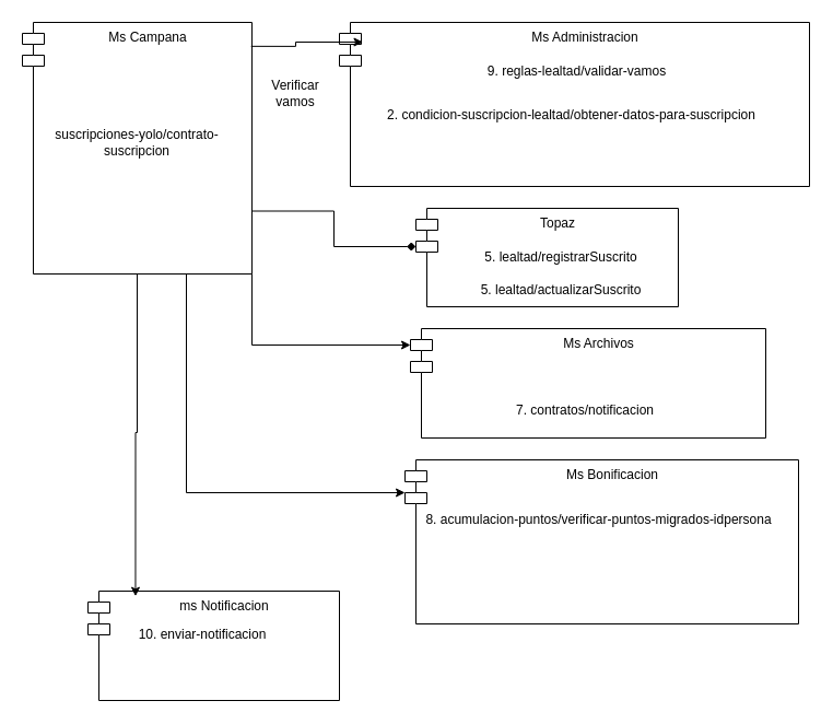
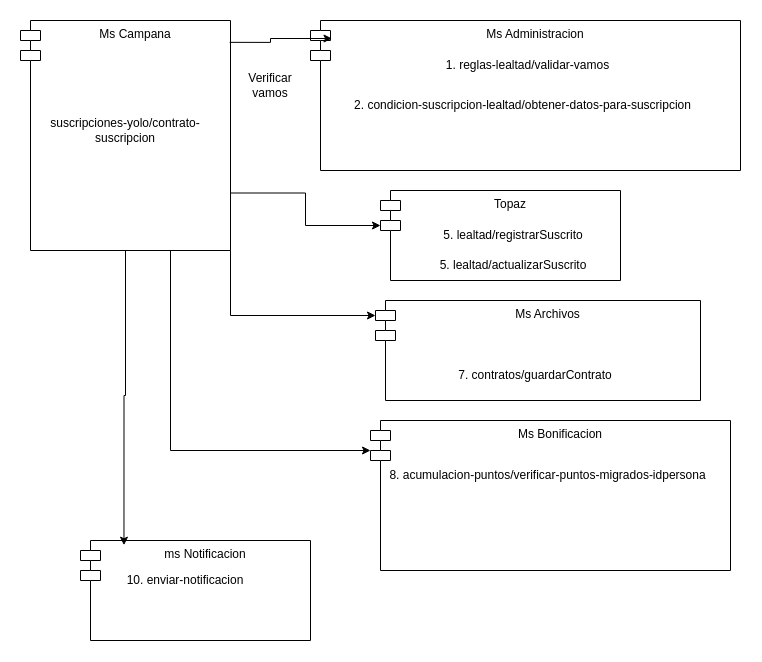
  <mxCell id="0" />
  <mxCell id="1" parent="0" />
  <mxCell id="2" style="edgeStyle=orthogonalEdgeStyle;rounded=0;orthogonalLoop=1;jettySize=auto;html=1;" edge="1" parent="1" source="3" target="17"><mxGeometry relative="1" as="geometry"><Array as="points"><mxPoint x="170" y="450" /></Array></mxGeometry></mxCell>
  <mxCell id="3" value="Ms Campana" style="shape=module;align=left;spacingLeft=20;align=center;verticalAlign=top;whiteSpace=wrap;html=1;" vertex="1" parent="1"><mxGeometry x="20" y="20" width="210" height="230" as="geometry" /></mxCell>
  <mxCell id="4" value="Ms Administracion" style="shape=module;align=left;spacingLeft=20;align=center;verticalAlign=top;whiteSpace=wrap;html=1;" vertex="1" parent="1"><mxGeometry x="310" y="20" width="430" height="150" as="geometry" /></mxCell>
  <mxCell id="5" value="Ms Archivos" style="shape=module;align=left;spacingLeft=20;align=center;verticalAlign=top;whiteSpace=wrap;html=1;" vertex="1" parent="1"><mxGeometry x="375" y="300" width="325" height="100" as="geometry" /></mxCell>
- <mxCell id="6" value="9. reglas-lealtad/validar-vamos" style="text;html=1;whiteSpace=wrap;strokeColor=none;fillColor=none;align=center;verticalAlign=middle;rounded=0;" vertex="1" parent="1"><mxGeometry x="425" y="50" width="205" height="30" as="geometry" /></mxCell>
+ <mxCell id="6" value="1. reglas-lealtad/validar-vamos" style="text;html=1;whiteSpace=wrap;strokeColor=none;fillColor=none;align=center;verticalAlign=middle;rounded=0;" vertex="1" parent="1"><mxGeometry x="425" y="50" width="205" height="30" as="geometry" /></mxCell>
  <mxCell id="7" value="suscripciones-yolo/contrato-suscripcion" style="text;html=1;whiteSpace=wrap;strokeColor=none;fillColor=none;align=center;verticalAlign=middle;rounded=0;" vertex="1" parent="1"><mxGeometry x="45" y="115" width="160" height="30" as="geometry" /></mxCell>
  <mxCell id="8" style="edgeStyle=orthogonalEdgeStyle;rounded=0;orthogonalLoop=1;jettySize=auto;html=1;entryX=0.05;entryY=0.12;entryDx=0;entryDy=0;entryPerimeter=0;exitX=0.996;exitY=0.095;exitDx=0;exitDy=0;exitPerimeter=0;" edge="1" parent="1" source="3" target="4"><mxGeometry relative="1" as="geometry" /></mxCell>
  <mxCell id="9" value="Verificar vamos" style="text;html=1;whiteSpace=wrap;strokeColor=none;fillColor=none;align=center;verticalAlign=middle;rounded=0;" vertex="1" parent="1"><mxGeometry x="230" y="70" width="80" height="30" as="geometry" /></mxCell>
  <mxCell id="10" value="2. condicion-suscripcion-lealtad/obtener-datos-para-suscripcion" style="text;html=1;whiteSpace=wrap;strokeColor=none;fillColor=none;align=center;verticalAlign=middle;rounded=0;" vertex="1" parent="1"><mxGeometry x="335" y="90" width="375" height="30" as="geometry" /></mxCell>
  <mxCell id="11" value="Topaz" style="shape=module;align=left;spacingLeft=20;align=center;verticalAlign=top;whiteSpace=wrap;html=1;" vertex="1" parent="1"><mxGeometry x="380" y="190" width="240" height="90" as="geometry" /></mxCell>
  <mxCell id="12" value="5. lealtad/registrarSuscrito" style="text;html=1;whiteSpace=wrap;strokeColor=none;fillColor=none;align=center;verticalAlign=middle;rounded=0;" vertex="1" parent="1"><mxGeometry x="432.5" y="220" width="160" height="30" as="geometry" /></mxCell>
- <mxCell id="13" style="edgeStyle=orthogonalEdgeStyle;rounded=0;orthogonalLoop=1;jettySize=auto;html=1;exitX=1;exitY=0.75;exitDx=0;exitDy=0;entryX=0;entryY=0;entryDx=0;entryDy=35;entryPerimeter=0;endArrow=diamond;" edge="1" parent="1" source="3" target="11"><mxGeometry relative="1" as="geometry" /></mxCell>
+ <mxCell id="13" style="edgeStyle=orthogonalEdgeStyle;rounded=0;orthogonalLoop=1;jettySize=auto;html=1;exitX=1;exitY=0.75;exitDx=0;exitDy=0;entryX=0;entryY=0;entryDx=0;entryDy=35;entryPerimeter=0;" edge="1" parent="1" source="3" target="11"><mxGeometry relative="1" as="geometry" /></mxCell>
  <mxCell id="14" value="5. lealtad/actualizarSuscrito" style="text;html=1;whiteSpace=wrap;strokeColor=none;fillColor=none;align=center;verticalAlign=middle;rounded=0;" vertex="1" parent="1"><mxGeometry x="422.5" y="250" width="180" height="30" as="geometry" /></mxCell>
  <mxCell id="15" style="edgeStyle=orthogonalEdgeStyle;rounded=0;orthogonalLoop=1;jettySize=auto;html=1;entryX=0;entryY=0;entryDx=0;entryDy=15;entryPerimeter=0;exitX=1;exitY=1;exitDx=0;exitDy=0;" edge="1" parent="1" source="3" target="5"><mxGeometry relative="1" as="geometry" /></mxCell>
- <mxCell id="16" value="7. contratos/notificacion" style="text;html=1;whiteSpace=wrap;strokeColor=none;fillColor=none;align=center;verticalAlign=middle;rounded=0;" vertex="1" parent="1"><mxGeometry x="450" y="360" width="170" height="30" as="geometry" /></mxCell>
+ <mxCell id="16" value="7. contratos/guardarContrato" style="text;html=1;whiteSpace=wrap;strokeColor=none;fillColor=none;align=center;verticalAlign=middle;rounded=0;" vertex="1" parent="1"><mxGeometry x="450" y="360" width="170" height="30" as="geometry" /></mxCell>
  <mxCell id="17" value="Ms Bonificacion" style="shape=module;align=left;spacingLeft=20;align=center;verticalAlign=top;whiteSpace=wrap;html=1;" vertex="1" parent="1"><mxGeometry x="370" y="420" width="360" height="150" as="geometry" /></mxCell>
  <mxCell id="18" value="8. acumulacion-puntos/verificar-puntos-migrados-idpersona" style="text;html=1;whiteSpace=wrap;strokeColor=none;fillColor=none;align=center;verticalAlign=middle;rounded=0;" vertex="1" parent="1"><mxGeometry x="385" y="460" width="325" height="30" as="geometry" /></mxCell>
  <mxCell id="19" value="ms Notificacion" style="shape=module;align=left;spacingLeft=20;align=center;verticalAlign=top;whiteSpace=wrap;html=1;" vertex="1" parent="1"><mxGeometry x="80" y="540" width="230" height="100" as="geometry" /></mxCell>
  <mxCell id="20" value="10. enviar-notificacion" style="text;html=1;whiteSpace=wrap;strokeColor=none;fillColor=none;align=center;verticalAlign=middle;rounded=0;" vertex="1" parent="1"><mxGeometry x="120" y="565" width="130" height="30" as="geometry" /></mxCell>
  <mxCell id="21" style="edgeStyle=orthogonalEdgeStyle;rounded=0;orthogonalLoop=1;jettySize=auto;html=1;entryX=0.189;entryY=0.047;entryDx=0;entryDy=0;entryPerimeter=0;" edge="1" parent="1" source="3" target="19"><mxGeometry relative="1" as="geometry" /></mxCell>
